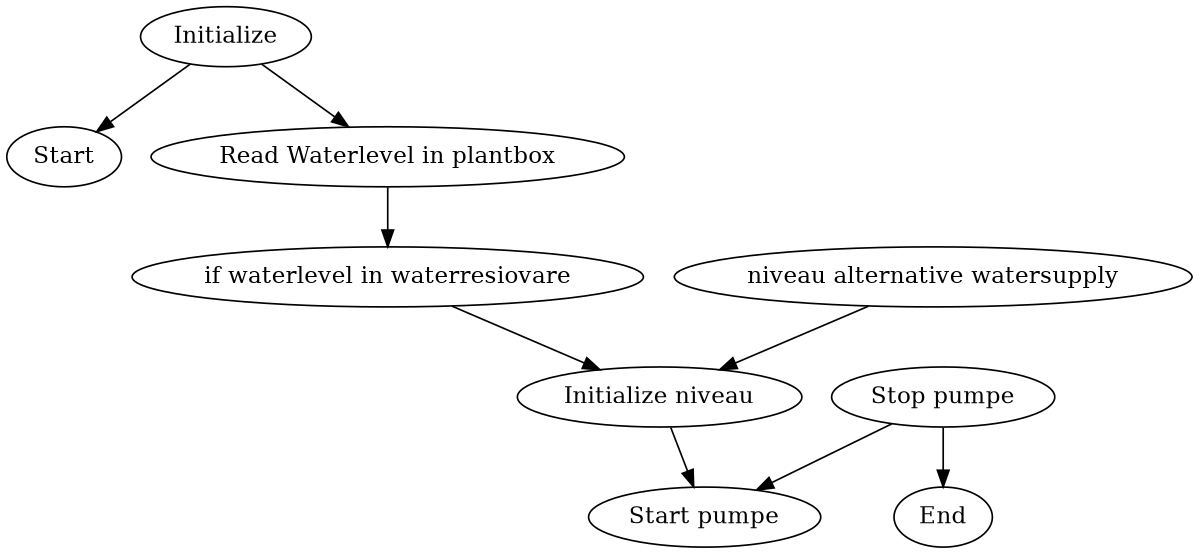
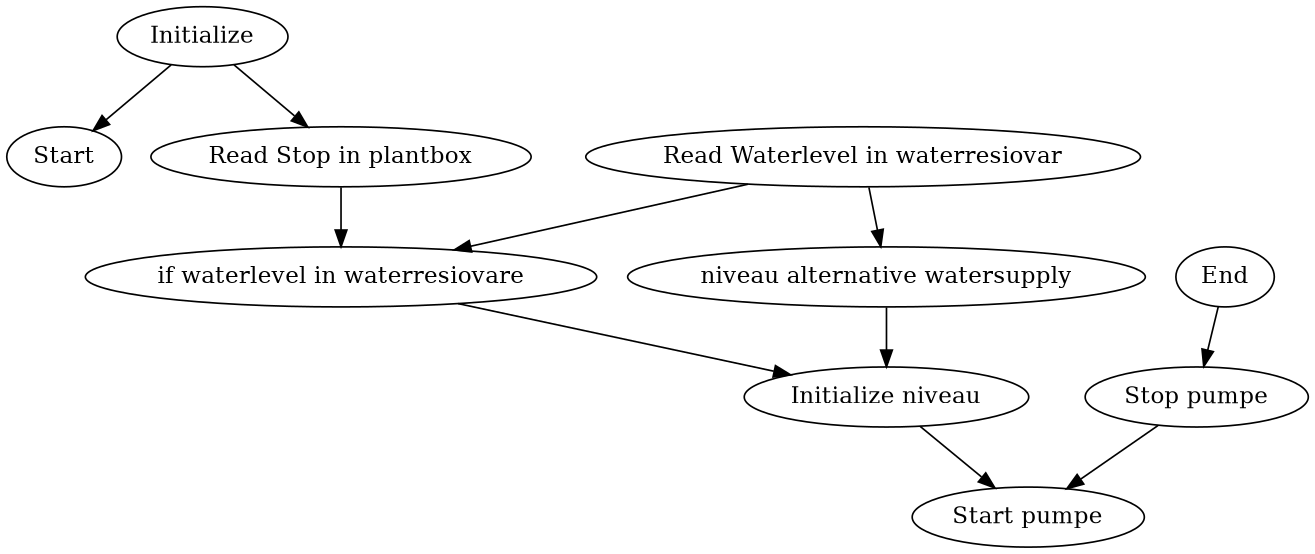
  digraph {
    n1 [label=Start]
    n2 [label=Initialize]
-   n3 [label="Read Waterlevel in plantbox"]
+   n3 [label="Read Stop in plantbox"]
    n4 [label="if waterlevel in waterresiovare"]
+   n5 [label="Read Waterlevel in waterresiovar"]
    n6 [label="niveau alternative watersupply"]
    n7 [label="Initialize niveau"]
    n8 [label="Start pumpe"]
    n9 [label="Stop pumpe"]
    n10 [label=End]
    n2 -> n1
    n2 -> n3
    n3 -> n4
    n4 -> n7
+   n5 -> n4
+   n5 -> n6
    n6 -> n7
    n7 -> n8
    n9 -> n8
-   n9 -> n10
+   n10 -> n9
  }
